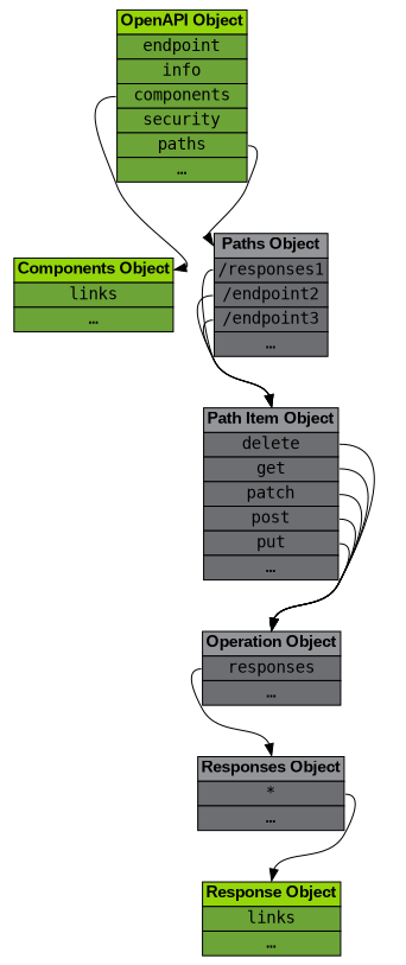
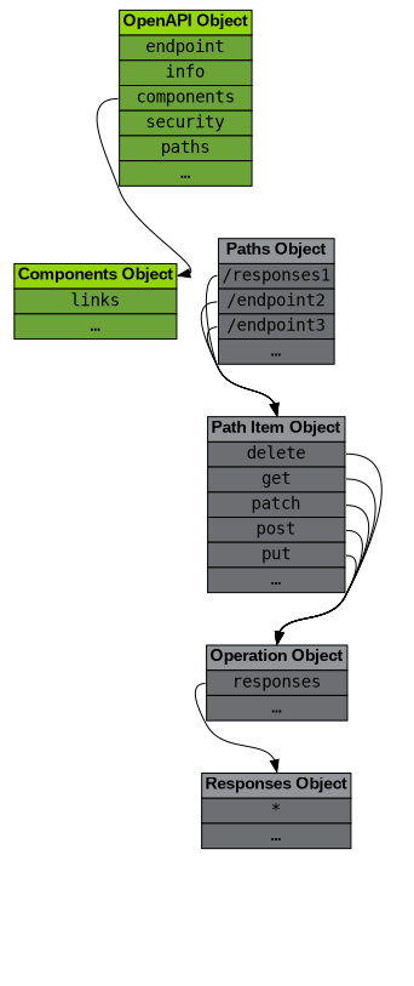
  digraph {
    bgcolor=white
    rankdir=TB
    node [fontname=monospace shape=none]
    edge [headport=header]
    n1 [label=<<table border="0" cellspacing="0">     <tr><td border="1" bgcolor="#94d60a"><font face="arial"><b>OpenAPI Object</b></font></td></tr>     <tr><td border="1" bgcolor="#6ca437">endpoint</td></tr>     <tr><td border="1" bgcolor="#6ca437">info</td></tr>     <tr><td border="1" bgcolor="#6ca437" port="components">components</td></tr>     <tr><td border="1" bgcolor="#6ca437" port="security">security</td></tr>     <tr><td border="1" bgcolor="#6ca437" port="paths">paths</td></tr>     <tr><td border="1" bgcolor="#6ca437">…</td></tr></table>>]
    n2 [label=<<table border="0" cellspacing="0">     <tr><td border="1" bgcolor="#94d60a" port="header"><font face="arial"><b>Components Object</b></font></td></tr>     <tr><td border="1" bgcolor="#6ca437" port="links">links</td></tr>     <tr><td border="1" bgcolor="#6ca437">…</td></tr></table>>]
    n3 [label=<<table border="0" cellspacing="0">     <tr><td border="1" bgcolor="#939598" port="header"><font face="arial"><b>Paths Object</b></font></td></tr>     <tr><td border="1" bgcolor="#6d6e71" port="endpoint1">/responses1</td></tr>     <tr><td border="1" bgcolor="#6d6e71" port="endpoint2">/endpoint2</td></tr>     <tr><td border="1" bgcolor="#6d6e71" port="endpoint3">/endpoint3</td></tr>     <tr><td border="1" bgcolor="#6d6e71">…</td></tr></table>>]
    n4 [label=<<table border="0" cellspacing="0">     <tr><td border="1" bgcolor="#939598" port="header"><font face="arial"><b>Path Item Object</b></font></td></tr>     <tr><td border="1" bgcolor="#6d6e71" port="delete">delete</td></tr>     <tr><td border="1" bgcolor="#6d6e71" port="get">get</td></tr>     <tr><td border="1" bgcolor="#6d6e71" port="patch">patch</td></tr>     <tr><td border="1" bgcolor="#6d6e71" port="post">post</td></tr>     <tr><td border="1" bgcolor="#6d6e71" port="put">put</td></tr>     <tr><td border="1" bgcolor="#6d6e71">…</td></tr></table>>]
    n5 [label=<<table border="0" cellspacing="0">     <tr><td border="1" bgcolor="#939598" port="header"><font face="arial"><b>Operation Object</b></font></td></tr>     <tr><td border="1" bgcolor="#6d6e71" port="responses">responses</td></tr>     <tr><td border="1" bgcolor="#6d6e71">…</td></tr></table>>]
    n6 [label=<<table border="0" cellspacing="0">     <tr><td border="1" bgcolor="#939598" port="header"><font face="arial"><b>Responses Object</b></font></td></tr>     <tr><td border="1" bgcolor="#6d6e71" port="all">*</td></tr>     <tr><td border="1" bgcolor="#6d6e71">…</td></tr></table>>]
-   n7 [label=<<table border="0" cellspacing="0">     <tr><td border="1" bgcolor="#94d60a" port="header"><font face="arial"><b>Response Object</b></font></td></tr>     <tr><td border="1" bgcolor="#6ca437" port="links">links</td></tr>     <tr><td border="1" bgcolor="#6ca437">…</td></tr></table>>]
    n1 -> n2 [tailport=components]
-   n1 -> n3 [tailport=paths]
    n3 -> n4 [tailport=endpoint1]
    n3 -> n4 [tailport=endpoint2]
    n3 -> n4 [tailport=endpoint3]
    n4 -> n5 [tailport=delete]
    n4 -> n5 [tailport=get]
    n4 -> n5 [tailport=patch]
    n4 -> n5 [tailport=post]
    n4 -> n5 [tailport=put]
    n5 -> n6 [tailport=responses]
-   n6 -> n7 [tailport=all]
  }
